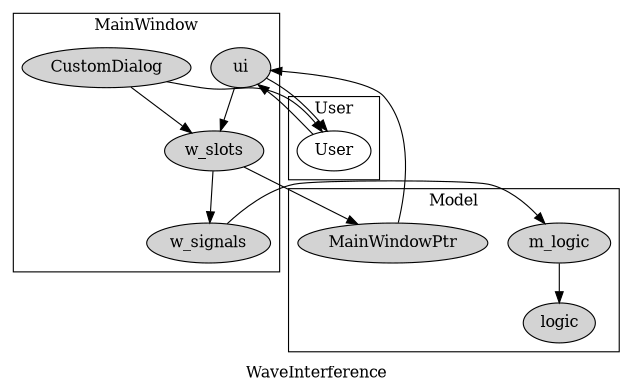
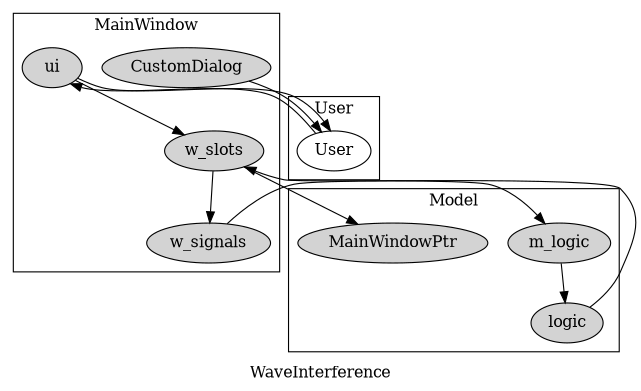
  digraph {
    label=WaveInterference
    node [style=filled]
    CustomDialog
    ui
    w_signals
    w_slots
    User [style=""]
    n6 [label=m_logic]
    logic
    MainWindowPtr
    subgraph cluster_1 {
      label=MainWindow
      CustomDialog
      ui
      w_signals
      w_slots
    }
    subgraph cluster_2 {
      label=User
      User
    }
    subgraph cluster_3 {
      label=Model
      n6
      logic
      MainWindowPtr
    }
-   CustomDialog -> w_slots
+   logic -> w_slots
    CustomDialog -> User
    ui -> w_slots
    ui -> User
    w_signals -> n6
    w_slots -> w_signals
    w_slots -> MainWindowPtr
    User -> ui
    n6 -> logic
-   MainWindowPtr -> ui
  }
